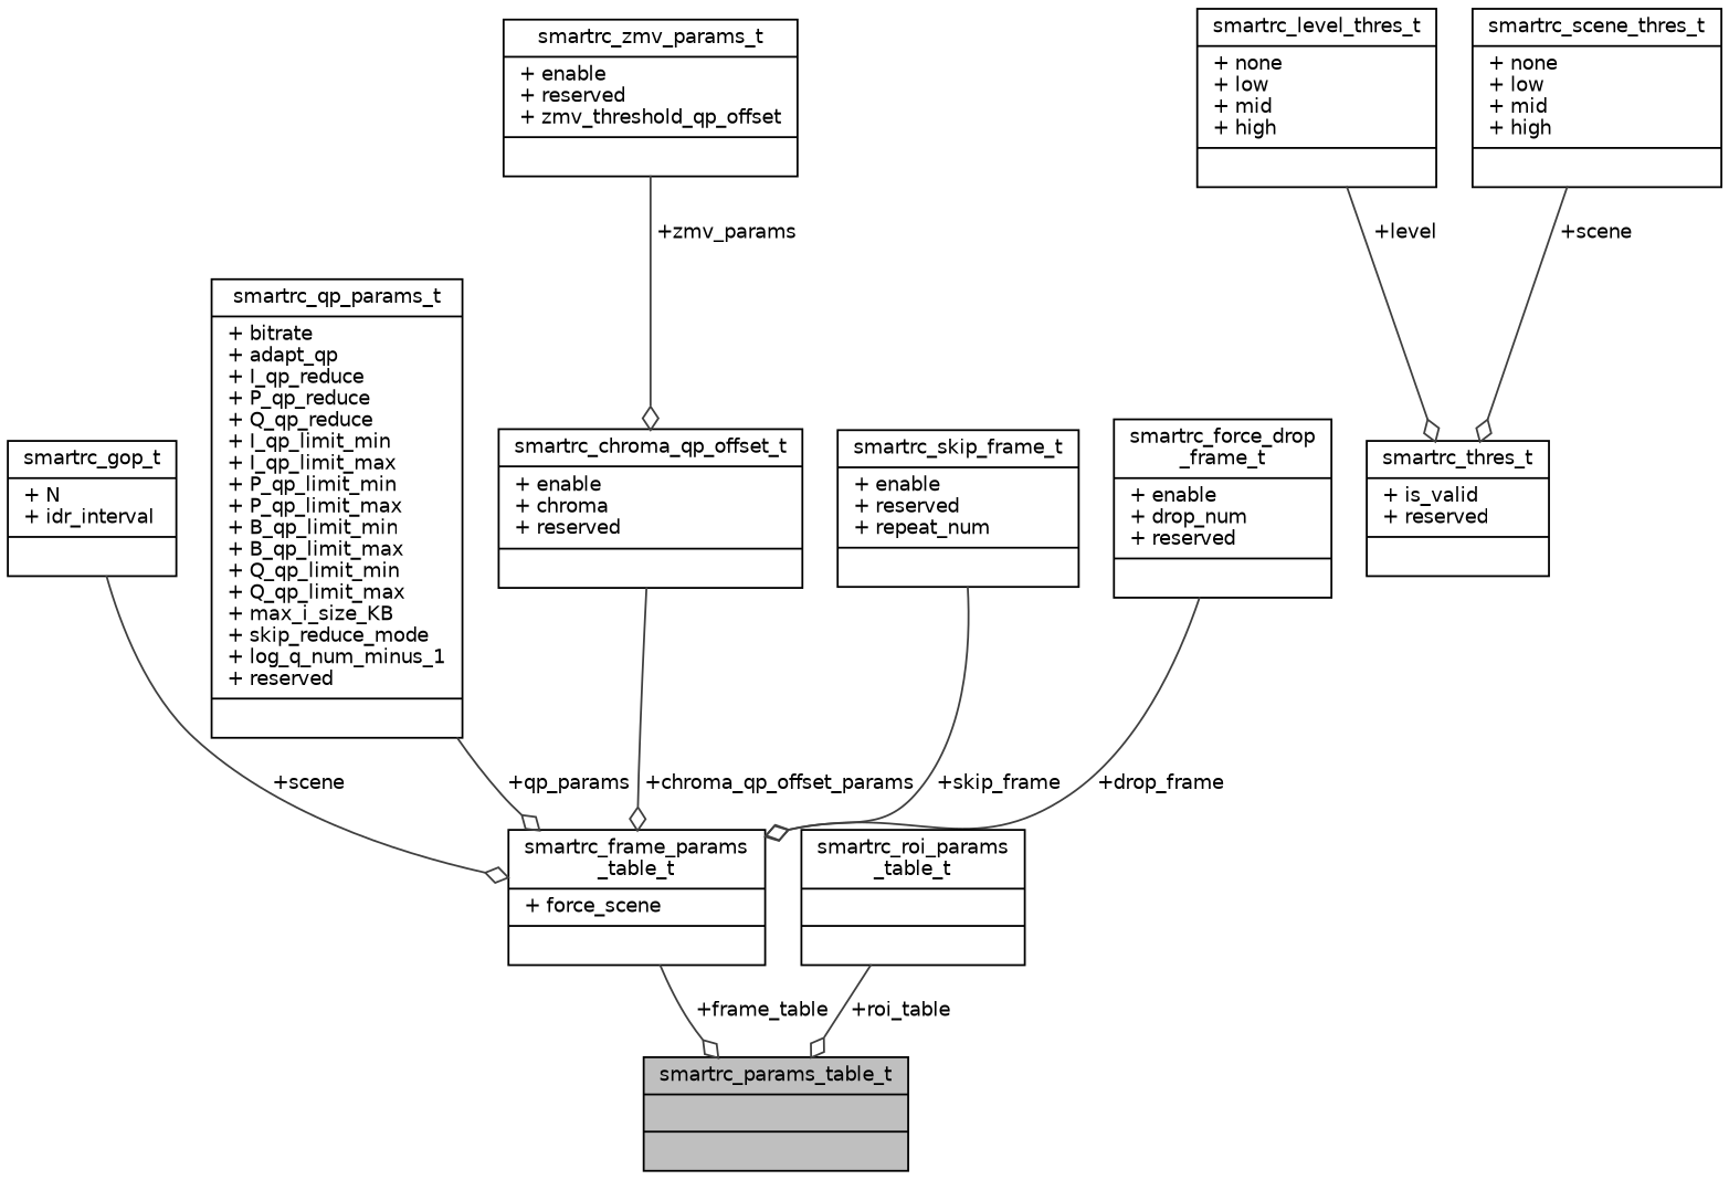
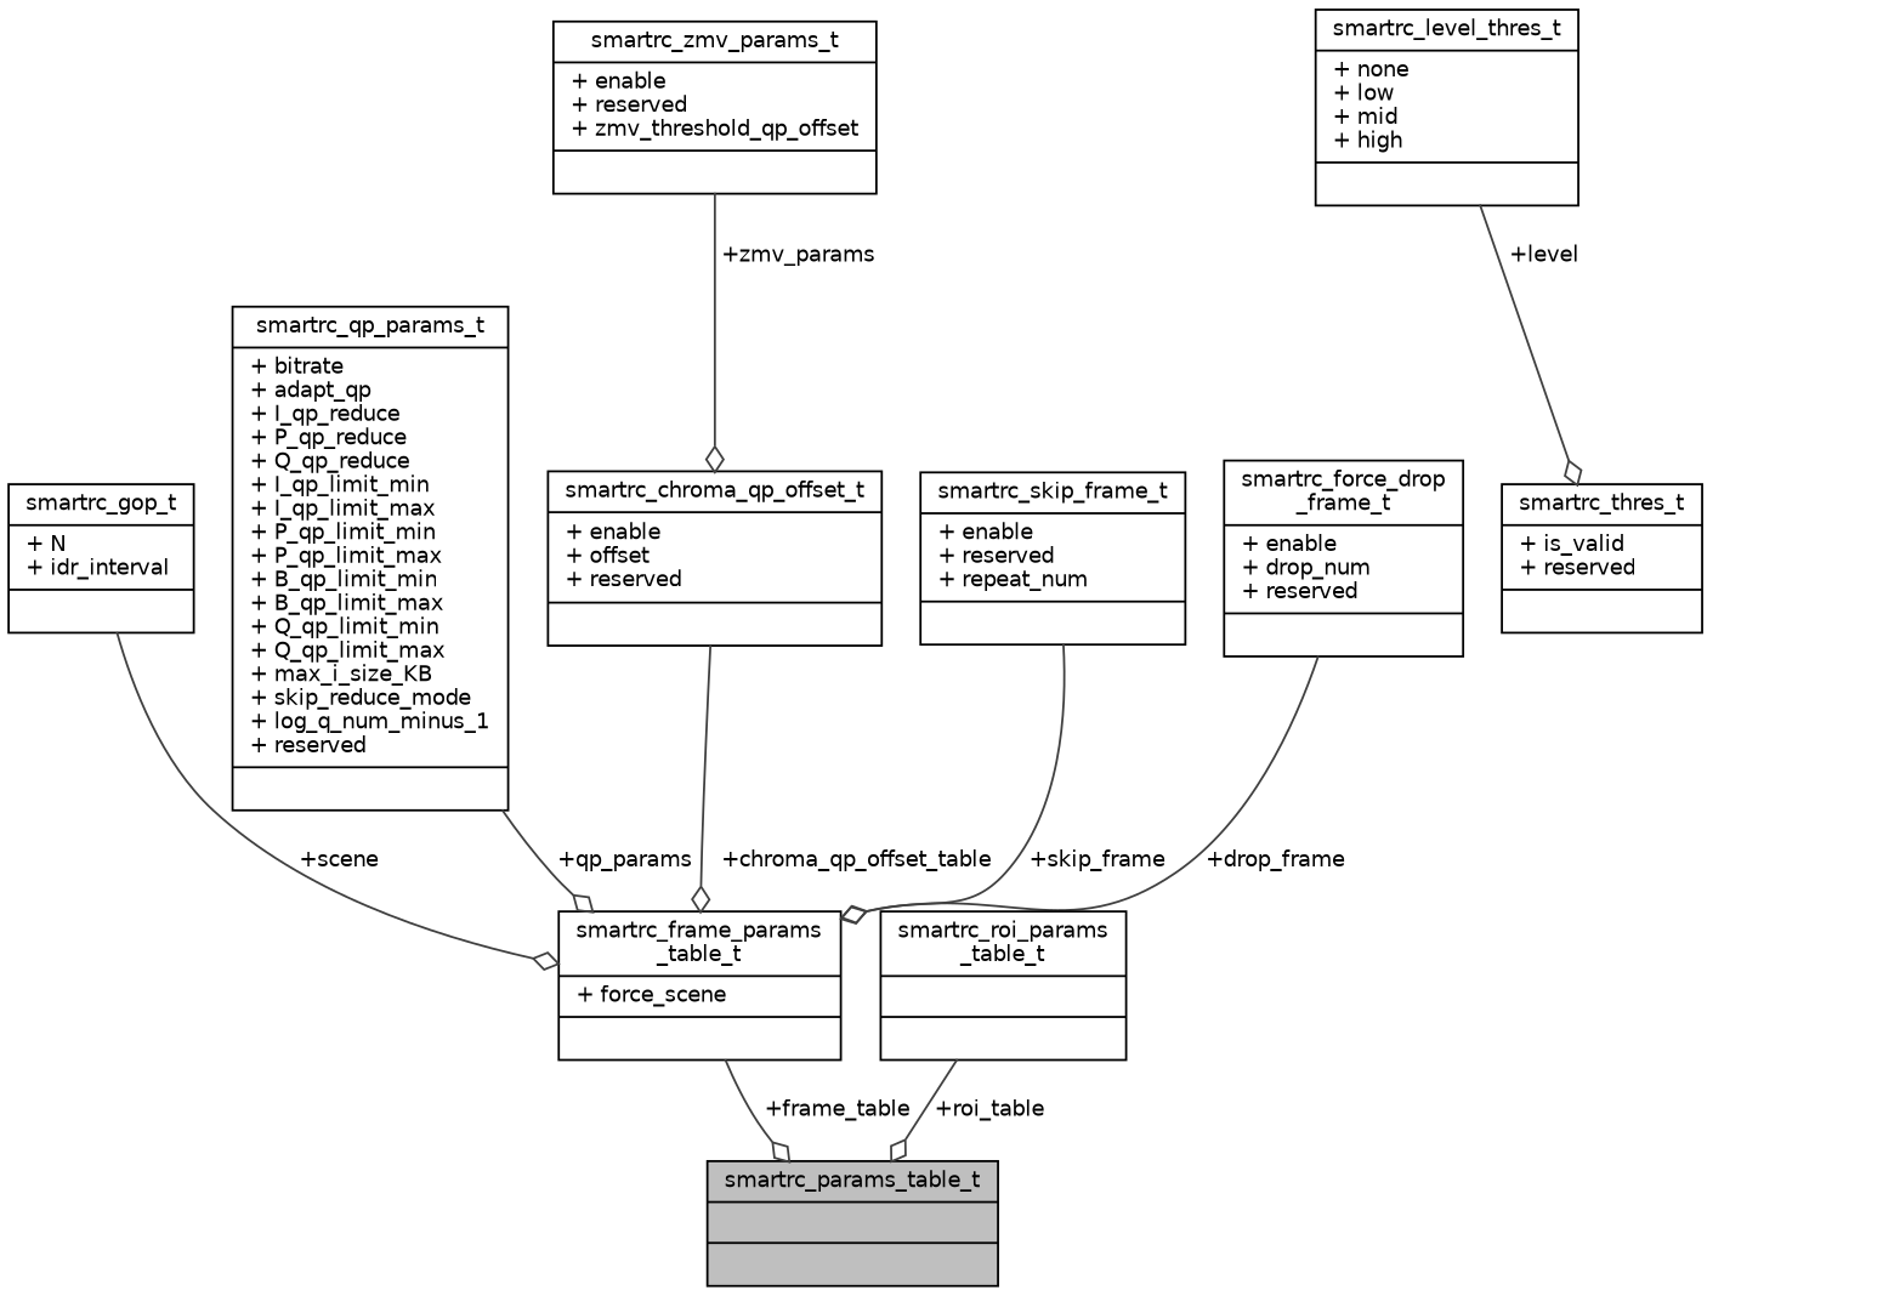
  digraph {
    node [color=black fontname=Helvetica fontsize=10 shape=record]
    edge [arrowhead=odiamond color=grey25 fontname=Helvetica fontsize=10 labelfontname=Helvetica labelfontsize=10 style=solid]
    n1 [fillcolor=grey75 fontcolor=black height=0.2 label="{smartrc_params_table_t\n||}" style=filled width=0.4]
    n2 [height=0.2 label="{smartrc_frame_params\l_table_t\n|+ force_scene\l|}" width=0.4]
    n3 [height=0.2 label="{smartrc_gop_t\n|+ N\l+ idr_interval\l|}" width=0.4]
    n4 [height=0.2 label="{smartrc_qp_params_t\n|+ bitrate\l+ adapt_qp\l+ I_qp_reduce\l+ P_qp_reduce\l+ Q_qp_reduce\l+ I_qp_limit_min\l+ I_qp_limit_max\l+ P_qp_limit_min\l+ P_qp_limit_max\l+ B_qp_limit_min\l+ B_qp_limit_max\l+ Q_qp_limit_min\l+ Q_qp_limit_max\l+ max_i_size_KB\l+ skip_reduce_mode\l+ log_q_num_minus_1\l+ reserved\l|}" width=0.4]
    n5 [height=0.2 label="{smartrc_zmv_params_t\n|+ enable\l+ reserved\l+ zmv_threshold_qp_offset\l|}" width=0.4]
-   n6 [height=0.2 label="{smartrc_chroma_qp_offset_t\n|+ enable\l+ chroma\l+ reserved\l|}" width=0.4]
+   n6 [height=0.2 label="{smartrc_chroma_qp_offset_t\n|+ enable\l+ offset\l+ reserved\l|}" width=0.4]
    n7 [height=0.2 label="{smartrc_skip_frame_t\n|+ enable\l+ reserved\l+ repeat_num\l|}" width=0.4]
    n8 [height=0.2 label="{smartrc_force_drop\l_frame_t\n|+ enable\l+ drop_num\l+ reserved\l|}" width=0.4]
    n9 [height=0.2 label="{smartrc_roi_params\l_table_t\n||}" width=0.4]
    n10 [height=0.2 label="{smartrc_thres_t\n|+ is_valid\l+ reserved\l|}" width=0.4]
    n11 [height=0.2 label="{smartrc_level_thres_t\n|+ none\l+ low\l+ mid\l+ high\l|}" width=0.4]
-   n12 [height=0.2 label="{smartrc_scene_thres_t\n|+ none\l+ low\l+ mid\l+ high\l|}" width=0.4]
    n2 -> n1 [label=" +frame_table"]
    n3 -> n2 [label=" +scene"]
    n4 -> n2 [label=" +qp_params"]
    n5 -> n6 [label=" +zmv_params"]
-   n6 -> n2 [label=" +chroma_qp_offset_params"]
+   n6 -> n2 [label=" +chroma_qp_offset_table"]
    n7 -> n2 [label=" +skip_frame"]
    n8 -> n2 [label=" +drop_frame"]
    n9 -> n1 [label=" +roi_table"]
    n11 -> n10 [label=" +level"]
-   n12 -> n10 [label=" +scene"]
  }
